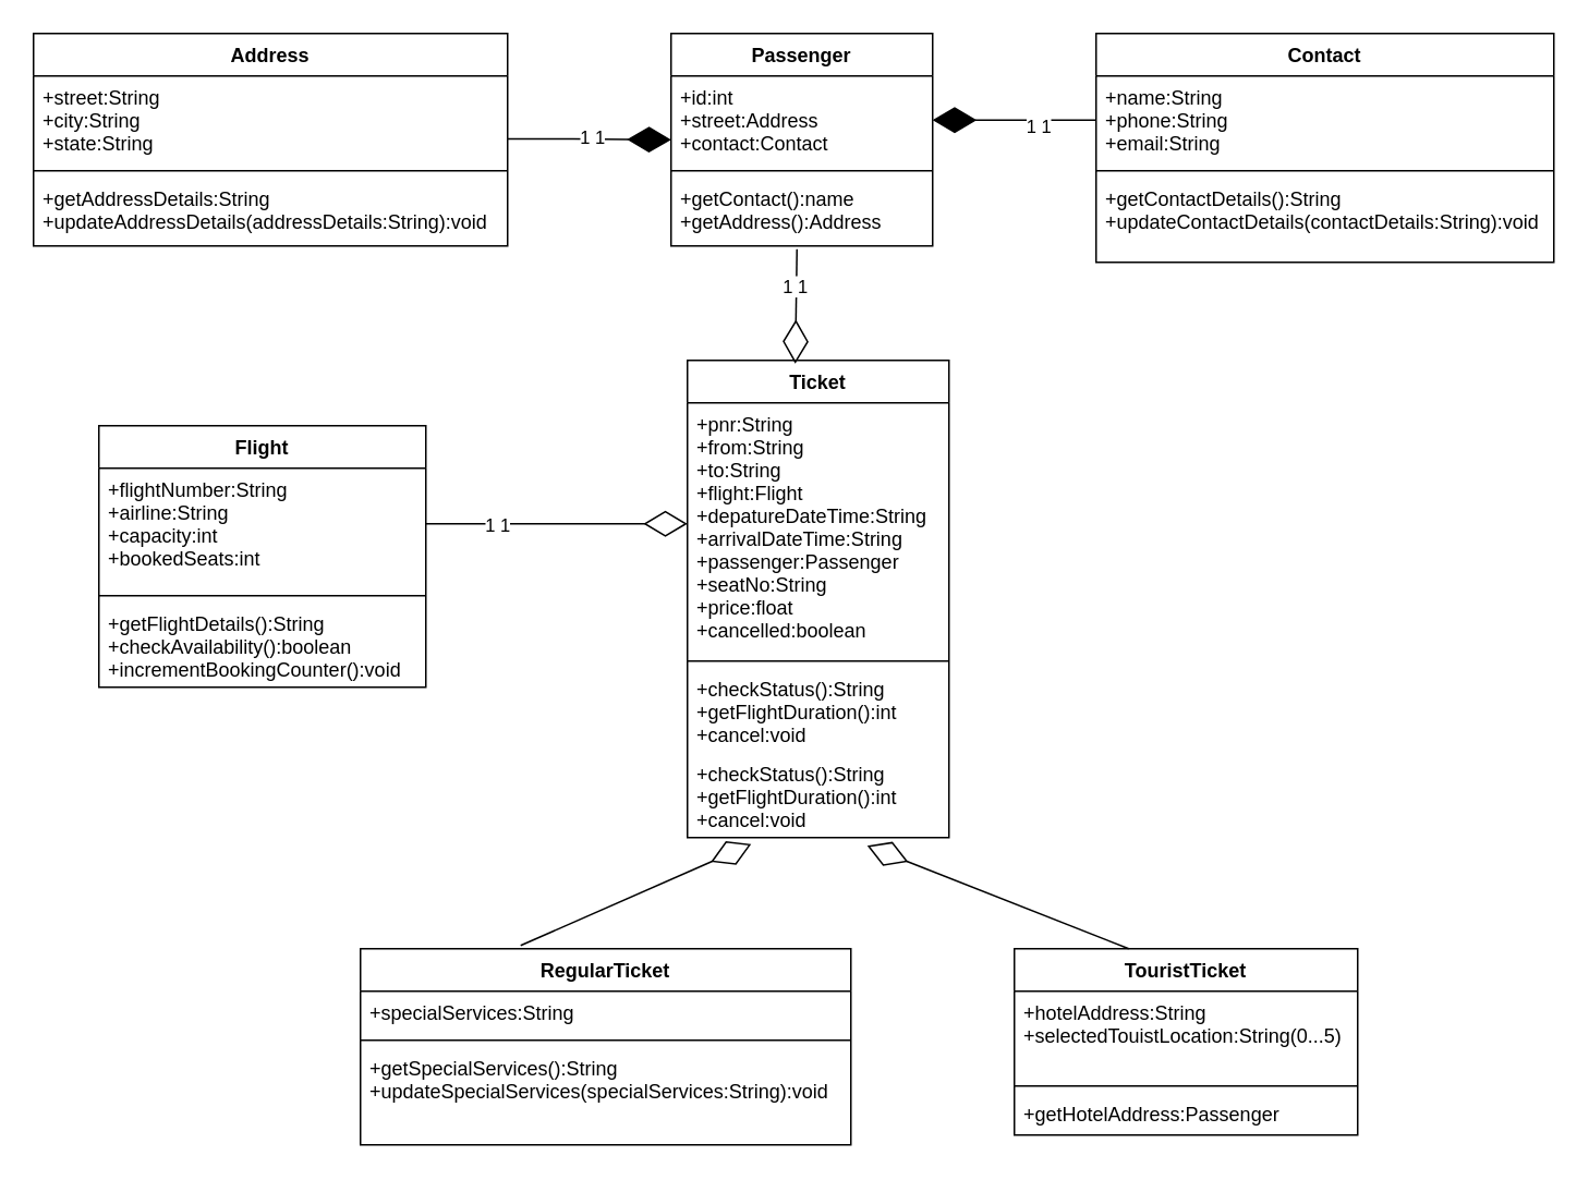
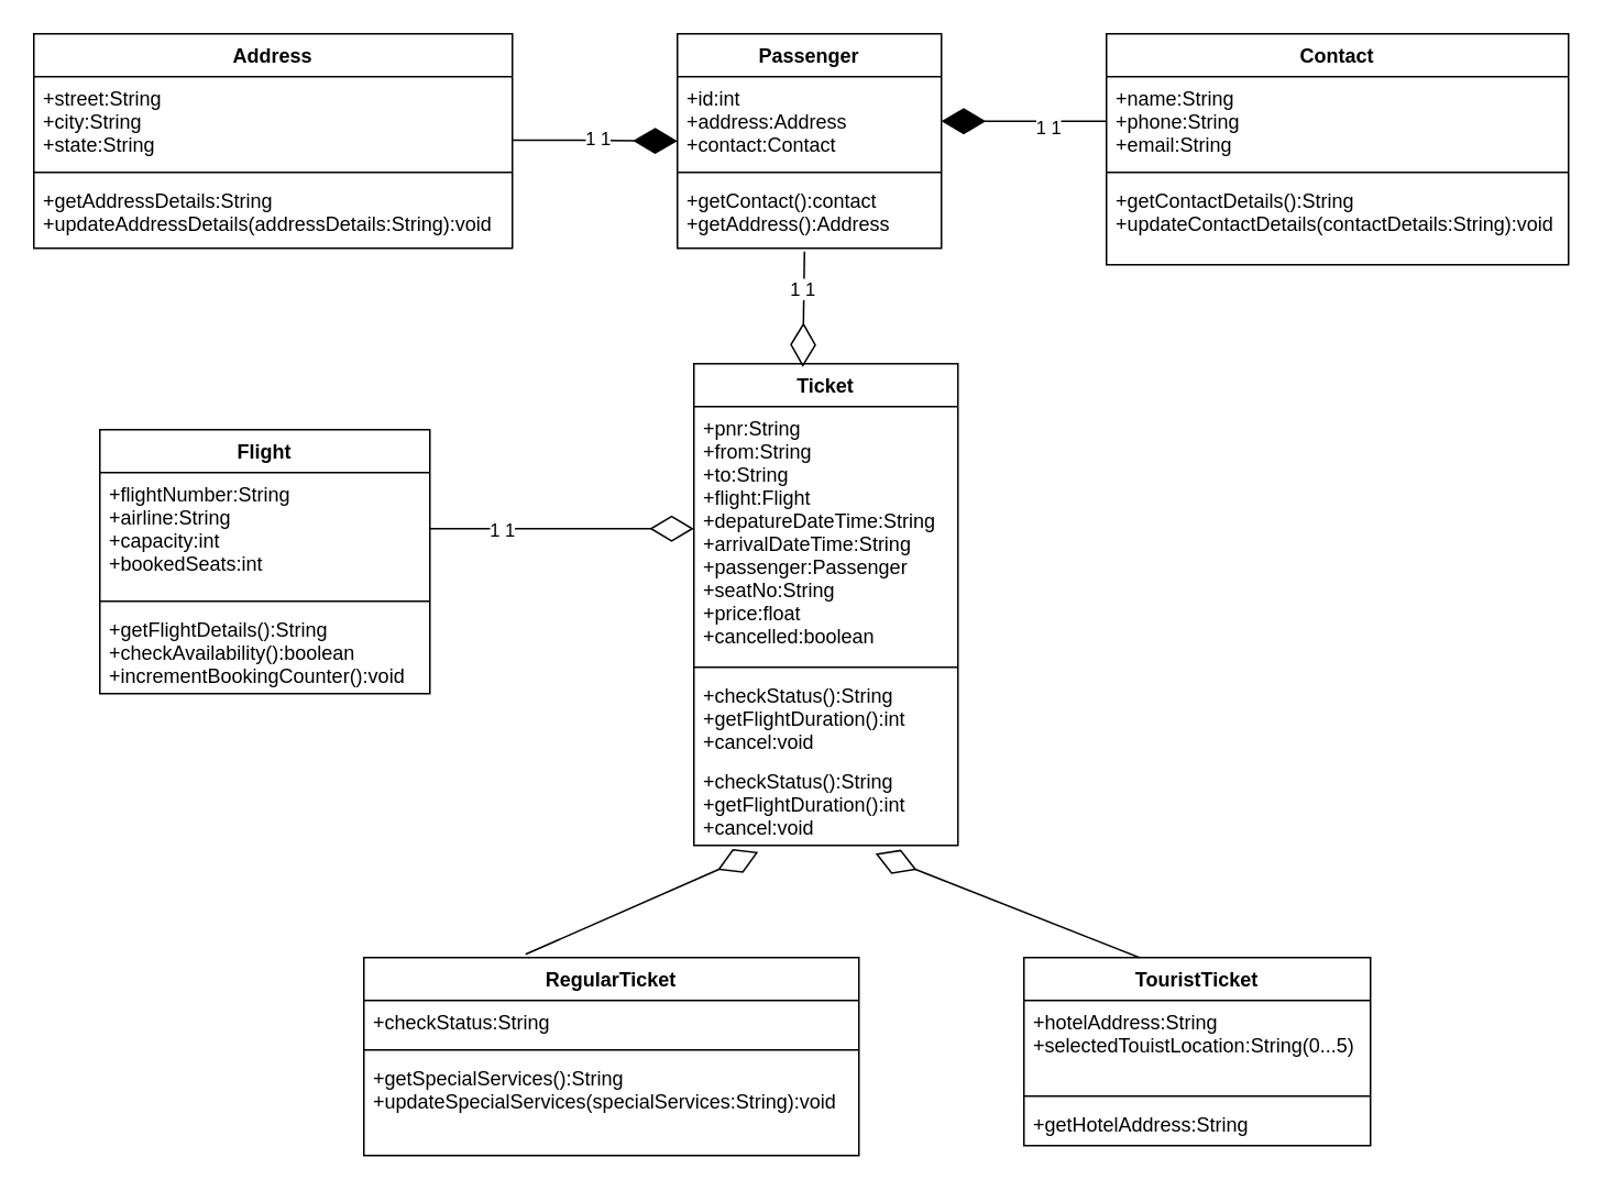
  <mxCell id="0" />
  <mxCell id="1" parent="0" />
  <mxCell id="2" value="Passenger" style="swimlane;fontStyle=1;align=center;verticalAlign=top;childLayout=stackLayout;horizontal=1;startSize=26;horizontalStack=0;resizeParent=1;resizeParentMax=0;resizeLast=0;collapsible=1;marginBottom=0;" vertex="1" parent="1"><mxGeometry x="410" y="20" width="160" height="130" as="geometry" /></mxCell>
- <mxCell id="3" value="+id:int&#10;+street:Address&#10;+contact:Contact" style="text;strokeColor=none;fillColor=none;align=left;verticalAlign=top;spacingLeft=4;spacingRight=4;overflow=hidden;rotatable=0;points=[[0,0.5],[1,0.5]];portConstraint=eastwest;" vertex="1" parent="2"><mxGeometry y="26" width="160" height="54" as="geometry" /></mxCell>
+ <mxCell id="3" value="+id:int&#10;+address:Address&#10;+contact:Contact" style="text;strokeColor=none;fillColor=none;align=left;verticalAlign=top;spacingLeft=4;spacingRight=4;overflow=hidden;rotatable=0;points=[[0,0.5],[1,0.5]];portConstraint=eastwest;" vertex="1" parent="2"><mxGeometry y="26" width="160" height="54" as="geometry" /></mxCell>
  <mxCell id="4" value="" style="line;strokeWidth=1;fillColor=none;align=left;verticalAlign=middle;spacingTop=-1;spacingLeft=3;spacingRight=3;rotatable=0;labelPosition=right;points=[];portConstraint=eastwest;" vertex="1" parent="2"><mxGeometry y="80" width="160" height="8" as="geometry" /></mxCell>
- <mxCell id="5" value="+getContact():name&#10;+getAddress():Address" style="text;strokeColor=none;fillColor=none;align=left;verticalAlign=top;spacingLeft=4;spacingRight=4;overflow=hidden;rotatable=0;points=[[0,0.5],[1,0.5]];portConstraint=eastwest;" vertex="1" parent="2"><mxGeometry y="88" width="160" height="42" as="geometry" /></mxCell>
+ <mxCell id="5" value="+getContact():contact&#10;+getAddress():Address" style="text;strokeColor=none;fillColor=none;align=left;verticalAlign=top;spacingLeft=4;spacingRight=4;overflow=hidden;rotatable=0;points=[[0,0.5],[1,0.5]];portConstraint=eastwest;" vertex="1" parent="2"><mxGeometry y="88" width="160" height="42" as="geometry" /></mxCell>
  <mxCell id="6" value="Address" style="swimlane;fontStyle=1;align=center;verticalAlign=top;childLayout=stackLayout;horizontal=1;startSize=26;horizontalStack=0;resizeParent=1;resizeParentMax=0;resizeLast=0;collapsible=1;marginBottom=0;" vertex="1" parent="1"><mxGeometry x="20" y="20" width="290" height="130" as="geometry" /></mxCell>
  <mxCell id="7" value="+street:String&#10;+city:String&#10;+state:String&#10;" style="text;strokeColor=none;fillColor=none;align=left;verticalAlign=top;spacingLeft=4;spacingRight=4;overflow=hidden;rotatable=0;points=[[0,0.5],[1,0.5]];portConstraint=eastwest;" vertex="1" parent="6"><mxGeometry y="26" width="290" height="54" as="geometry" /></mxCell>
  <mxCell id="8" value="" style="line;strokeWidth=1;fillColor=none;align=left;verticalAlign=middle;spacingTop=-1;spacingLeft=3;spacingRight=3;rotatable=0;labelPosition=right;points=[];portConstraint=eastwest;" vertex="1" parent="6"><mxGeometry y="80" width="290" height="8" as="geometry" /></mxCell>
  <mxCell id="9" value="+getAddressDetails:String&#10;+updateAddressDetails(addressDetails:String):void&#10;" style="text;strokeColor=none;fillColor=none;align=left;verticalAlign=top;spacingLeft=4;spacingRight=4;overflow=hidden;rotatable=0;points=[[0,0.5],[1,0.5]];portConstraint=eastwest;" vertex="1" parent="6"><mxGeometry y="88" width="290" height="42" as="geometry" /></mxCell>
  <mxCell id="10" value="Contact" style="swimlane;fontStyle=1;align=center;verticalAlign=top;childLayout=stackLayout;horizontal=1;startSize=26;horizontalStack=0;resizeParent=1;resizeParentMax=0;resizeLast=0;collapsible=1;marginBottom=0;" vertex="1" parent="1"><mxGeometry x="670" y="20" width="280" height="140" as="geometry" /></mxCell>
  <mxCell id="11" value="+name:String&#10;+phone:String&#10;+email:String" style="text;strokeColor=none;fillColor=none;align=left;verticalAlign=top;spacingLeft=4;spacingRight=4;overflow=hidden;rotatable=0;points=[[0,0.5],[1,0.5]];portConstraint=eastwest;" vertex="1" parent="10"><mxGeometry y="26" width="280" height="54" as="geometry" /></mxCell>
  <mxCell id="12" value="" style="line;strokeWidth=1;fillColor=none;align=left;verticalAlign=middle;spacingTop=-1;spacingLeft=3;spacingRight=3;rotatable=0;labelPosition=right;points=[];portConstraint=eastwest;" vertex="1" parent="10"><mxGeometry y="80" width="280" height="8" as="geometry" /></mxCell>
  <mxCell id="13" value="+getContactDetails():String&#10;+updateContactDetails(contactDetails:String):void" style="text;strokeColor=none;fillColor=none;align=left;verticalAlign=top;spacingLeft=4;spacingRight=4;overflow=hidden;rotatable=0;points=[[0,0.5],[1,0.5]];portConstraint=eastwest;" vertex="1" parent="10"><mxGeometry y="88" width="280" height="52" as="geometry" /></mxCell>
  <mxCell id="14" value="" style="endArrow=diamondThin;endFill=1;endSize=24;html=1;" edge="1" parent="1"><mxGeometry width="160" relative="1" as="geometry"><mxPoint x="310" y="84.5" as="sourcePoint" /><mxPoint x="410" y="85" as="targetPoint" /><Array as="points"><mxPoint x="340" y="84.5" /></Array></mxGeometry></mxCell>
  <mxCell id="15" value="1&lt;span style=&quot;white-space: pre&quot;&gt; &lt;/span&gt;1" style="edgeLabel;html=1;align=center;verticalAlign=middle;resizable=0;points=[];" vertex="1" connectable="0" parent="14"><mxGeometry x="0.02" y="1" relative="1" as="geometry"><mxPoint as="offset" /></mxGeometry></mxCell>
  <mxCell id="16" value="" style="endArrow=diamondThin;endFill=1;endSize=24;html=1;" edge="1" parent="1"><mxGeometry width="160" relative="1" as="geometry"><mxPoint x="670" y="73" as="sourcePoint" /><mxPoint x="570" y="73" as="targetPoint" /></mxGeometry></mxCell>
  <mxCell id="17" value="1&lt;span style=&quot;white-space: pre&quot;&gt; &lt;/span&gt;1" style="edgeLabel;html=1;align=center;verticalAlign=middle;resizable=0;points=[];" vertex="1" connectable="0" parent="16"><mxGeometry x="-0.28" y="3" relative="1" as="geometry"><mxPoint as="offset" /></mxGeometry></mxCell>
  <mxCell id="18" value="Ticket" style="swimlane;fontStyle=1;align=center;verticalAlign=top;childLayout=stackLayout;horizontal=1;startSize=26;horizontalStack=0;resizeParent=1;resizeParentMax=0;resizeLast=0;collapsible=1;marginBottom=0;" vertex="1" parent="1"><mxGeometry x="420" y="220" width="160" height="292" as="geometry" /></mxCell>
  <mxCell id="19" value="+pnr:String&#10;+from:String&#10;+to:String&#10;+flight:Flight&#10;+depatureDateTime:String&#10;+arrivalDateTime:String&#10;+passenger:Passenger&#10;+seatNo:String&#10;+price:float&#10;+cancelled:boolean" style="text;strokeColor=none;fillColor=none;align=left;verticalAlign=top;spacingLeft=4;spacingRight=4;overflow=hidden;rotatable=0;points=[[0,0.5],[1,0.5]];portConstraint=eastwest;" vertex="1" parent="18"><mxGeometry y="26" width="160" height="154" as="geometry" /></mxCell>
  <mxCell id="20" value="" style="line;strokeWidth=1;fillColor=none;align=left;verticalAlign=middle;spacingTop=-1;spacingLeft=3;spacingRight=3;rotatable=0;labelPosition=right;points=[];portConstraint=eastwest;" vertex="1" parent="18"><mxGeometry y="180" width="160" height="8" as="geometry" /></mxCell>
  <mxCell id="21" value="+checkStatus():String&#10;+getFlightDuration():int&#10;+cancel:void" style="text;strokeColor=none;fillColor=none;align=left;verticalAlign=top;spacingLeft=4;spacingRight=4;overflow=hidden;rotatable=0;points=[[0,0.5],[1,0.5]];portConstraint=eastwest;" vertex="1" parent="18"><mxGeometry y="188" width="160" height="52" as="geometry" /></mxCell>
  <mxCell id="22" value="+checkStatus():String&#10;+getFlightDuration():int&#10;+cancel:void" style="text;strokeColor=none;fillColor=none;align=left;verticalAlign=top;spacingLeft=4;spacingRight=4;overflow=hidden;rotatable=0;points=[[0,0.5],[1,0.5]];portConstraint=eastwest;" vertex="1" parent="18"><mxGeometry y="240" width="160" height="52" as="geometry" /></mxCell>
  <mxCell id="23" value="" style="endArrow=diamondThin;endFill=0;endSize=24;html=1;" edge="1" parent="1"><mxGeometry width="160" relative="1" as="geometry"><mxPoint x="487" y="152" as="sourcePoint" /><mxPoint x="486" y="222" as="targetPoint" /></mxGeometry></mxCell>
  <mxCell id="24" value="1&lt;span style=&quot;white-space: pre&quot;&gt; &lt;/span&gt;1" style="edgeLabel;html=1;align=center;verticalAlign=middle;resizable=0;points=[];" vertex="1" connectable="0" parent="23"><mxGeometry x="-0.343" y="-1" relative="1" as="geometry"><mxPoint as="offset" /></mxGeometry></mxCell>
  <mxCell id="25" value="RegularTicket" style="swimlane;fontStyle=1;align=center;verticalAlign=top;childLayout=stackLayout;horizontal=1;startSize=26;horizontalStack=0;resizeParent=1;resizeParentMax=0;resizeLast=0;collapsible=1;marginBottom=0;" vertex="1" parent="1"><mxGeometry x="220" y="580" width="300" height="120" as="geometry" /></mxCell>
- <mxCell id="26" value="+specialServices:String&#10;" style="text;strokeColor=none;fillColor=none;align=left;verticalAlign=top;spacingLeft=4;spacingRight=4;overflow=hidden;rotatable=0;points=[[0,0.5],[1,0.5]];portConstraint=eastwest;" vertex="1" parent="25"><mxGeometry y="26" width="300" height="26" as="geometry" /></mxCell>
+ <mxCell id="26" value="+checkStatus:String&#10;" style="text;strokeColor=none;fillColor=none;align=left;verticalAlign=top;spacingLeft=4;spacingRight=4;overflow=hidden;rotatable=0;points=[[0,0.5],[1,0.5]];portConstraint=eastwest;" vertex="1" parent="25"><mxGeometry y="26" width="300" height="26" as="geometry" /></mxCell>
  <mxCell id="27" value="" style="line;strokeWidth=1;fillColor=none;align=left;verticalAlign=middle;spacingTop=-1;spacingLeft=3;spacingRight=3;rotatable=0;labelPosition=right;points=[];portConstraint=eastwest;" vertex="1" parent="25"><mxGeometry y="52" width="300" height="8" as="geometry" /></mxCell>
  <mxCell id="28" value="+getSpecialServices():String&#10;+updateSpecialServices(specialServices:String):void" style="text;strokeColor=none;fillColor=none;align=left;verticalAlign=top;spacingLeft=4;spacingRight=4;overflow=hidden;rotatable=0;points=[[0,0.5],[1,0.5]];portConstraint=eastwest;" vertex="1" parent="25"><mxGeometry y="60" width="300" height="60" as="geometry" /></mxCell>
  <mxCell id="29" value="TouristTicket" style="swimlane;fontStyle=1;align=center;verticalAlign=top;childLayout=stackLayout;horizontal=1;startSize=26;horizontalStack=0;resizeParent=1;resizeParentMax=0;resizeLast=0;collapsible=1;marginBottom=0;" vertex="1" parent="1"><mxGeometry x="620" y="580" width="210" height="114" as="geometry" /></mxCell>
  <mxCell id="30" value="+hotelAddress:String&#10;+selectedTouistLocation:String(0...5)" style="text;strokeColor=none;fillColor=none;align=left;verticalAlign=top;spacingLeft=4;spacingRight=4;overflow=hidden;rotatable=0;points=[[0,0.5],[1,0.5]];portConstraint=eastwest;" vertex="1" parent="29"><mxGeometry y="26" width="210" height="54" as="geometry" /></mxCell>
  <mxCell id="31" value="" style="line;strokeWidth=1;fillColor=none;align=left;verticalAlign=middle;spacingTop=-1;spacingLeft=3;spacingRight=3;rotatable=0;labelPosition=right;points=[];portConstraint=eastwest;" vertex="1" parent="29"><mxGeometry y="80" width="210" height="8" as="geometry" /></mxCell>
- <mxCell id="32" value="+getHotelAddress:Passenger" style="text;strokeColor=none;fillColor=none;align=left;verticalAlign=top;spacingLeft=4;spacingRight=4;overflow=hidden;rotatable=0;points=[[0,0.5],[1,0.5]];portConstraint=eastwest;" vertex="1" parent="29"><mxGeometry y="88" width="210" height="26" as="geometry" /></mxCell>
+ <mxCell id="32" value="+getHotelAddress:String" style="text;strokeColor=none;fillColor=none;align=left;verticalAlign=top;spacingLeft=4;spacingRight=4;overflow=hidden;rotatable=0;points=[[0,0.5],[1,0.5]];portConstraint=eastwest;" vertex="1" parent="29"><mxGeometry y="88" width="210" height="26" as="geometry" /></mxCell>
  <mxCell id="33" value="" style="endArrow=diamondThin;endFill=0;endSize=24;html=1;" edge="1" parent="1"><mxGeometry width="160" relative="1" as="geometry"><mxPoint x="318" y="578" as="sourcePoint" /><mxPoint x="459" y="516" as="targetPoint" /></mxGeometry></mxCell>
  <mxCell id="34" value="" style="endArrow=diamondThin;endFill=0;endSize=24;html=1;" edge="1" parent="1"><mxGeometry width="160" relative="1" as="geometry"><mxPoint x="690" y="580" as="sourcePoint" /><mxPoint x="530" y="517" as="targetPoint" /></mxGeometry></mxCell>
  <mxCell id="35" value="Flight" style="swimlane;fontStyle=1;align=center;verticalAlign=top;childLayout=stackLayout;horizontal=1;startSize=26;horizontalStack=0;resizeParent=1;resizeParentMax=0;resizeLast=0;collapsible=1;marginBottom=0;" vertex="1" parent="1"><mxGeometry x="60" y="260" width="200" height="160" as="geometry" /></mxCell>
  <mxCell id="36" value="+flightNumber:String&#10;+airline:String&#10;+capacity:int&#10;+bookedSeats:int&#10;" style="text;strokeColor=none;fillColor=none;align=left;verticalAlign=top;spacingLeft=4;spacingRight=4;overflow=hidden;rotatable=0;points=[[0,0.5],[1,0.5]];portConstraint=eastwest;" vertex="1" parent="35"><mxGeometry y="26" width="200" height="74" as="geometry" /></mxCell>
  <mxCell id="37" value="" style="line;strokeWidth=1;fillColor=none;align=left;verticalAlign=middle;spacingTop=-1;spacingLeft=3;spacingRight=3;rotatable=0;labelPosition=right;points=[];portConstraint=eastwest;" vertex="1" parent="35"><mxGeometry y="100" width="200" height="8" as="geometry" /></mxCell>
  <mxCell id="38" value="+getFlightDetails():String&#10;+checkAvailability():boolean&#10;+incrementBookingCounter():void" style="text;strokeColor=none;fillColor=none;align=left;verticalAlign=top;spacingLeft=4;spacingRight=4;overflow=hidden;rotatable=0;points=[[0,0.5],[1,0.5]];portConstraint=eastwest;" vertex="1" parent="35"><mxGeometry y="108" width="200" height="52" as="geometry" /></mxCell>
  <mxCell id="39" value="" style="endArrow=diamondThin;endFill=0;endSize=24;html=1;" edge="1" parent="1"><mxGeometry width="160" relative="1" as="geometry"><mxPoint x="260" y="320" as="sourcePoint" /><mxPoint x="420" y="320" as="targetPoint" /></mxGeometry></mxCell>
  <mxCell id="40" value="1&lt;span style=&quot;white-space: pre&quot;&gt; &lt;/span&gt;1" style="edgeLabel;html=1;align=center;verticalAlign=middle;resizable=0;points=[];" vertex="1" connectable="0" parent="39"><mxGeometry x="-0.463" relative="1" as="geometry"><mxPoint as="offset" /></mxGeometry></mxCell>
